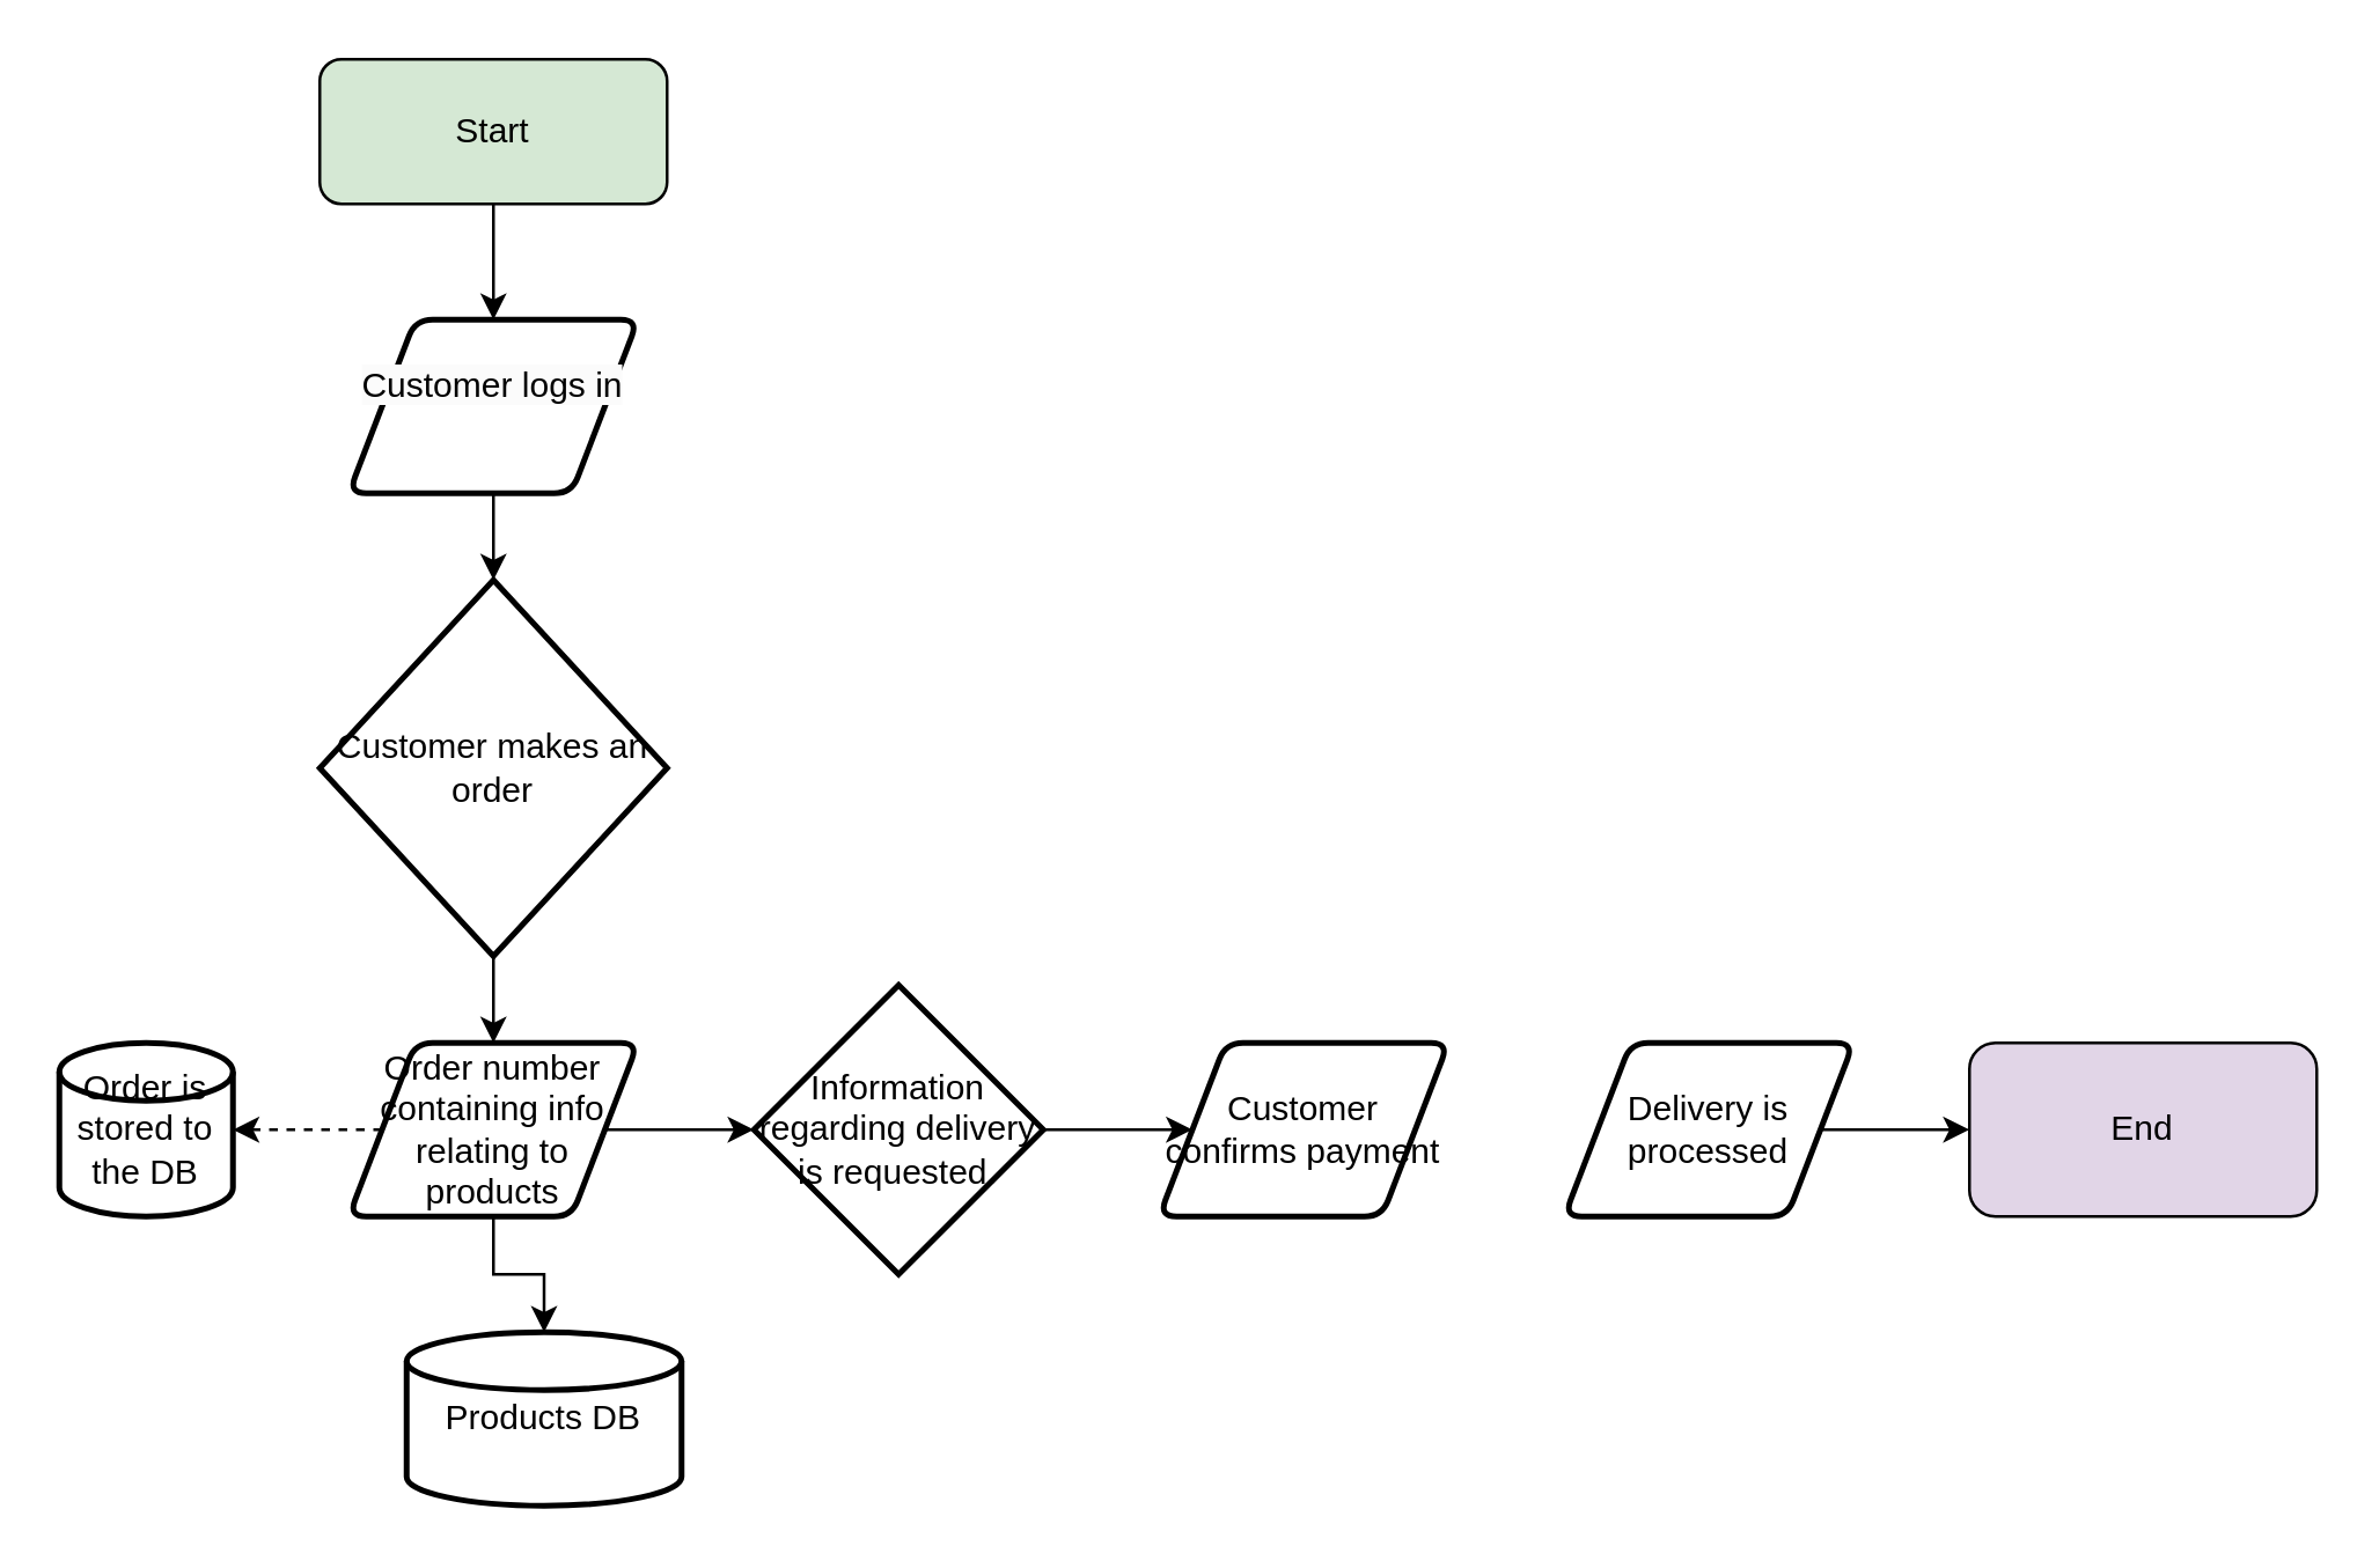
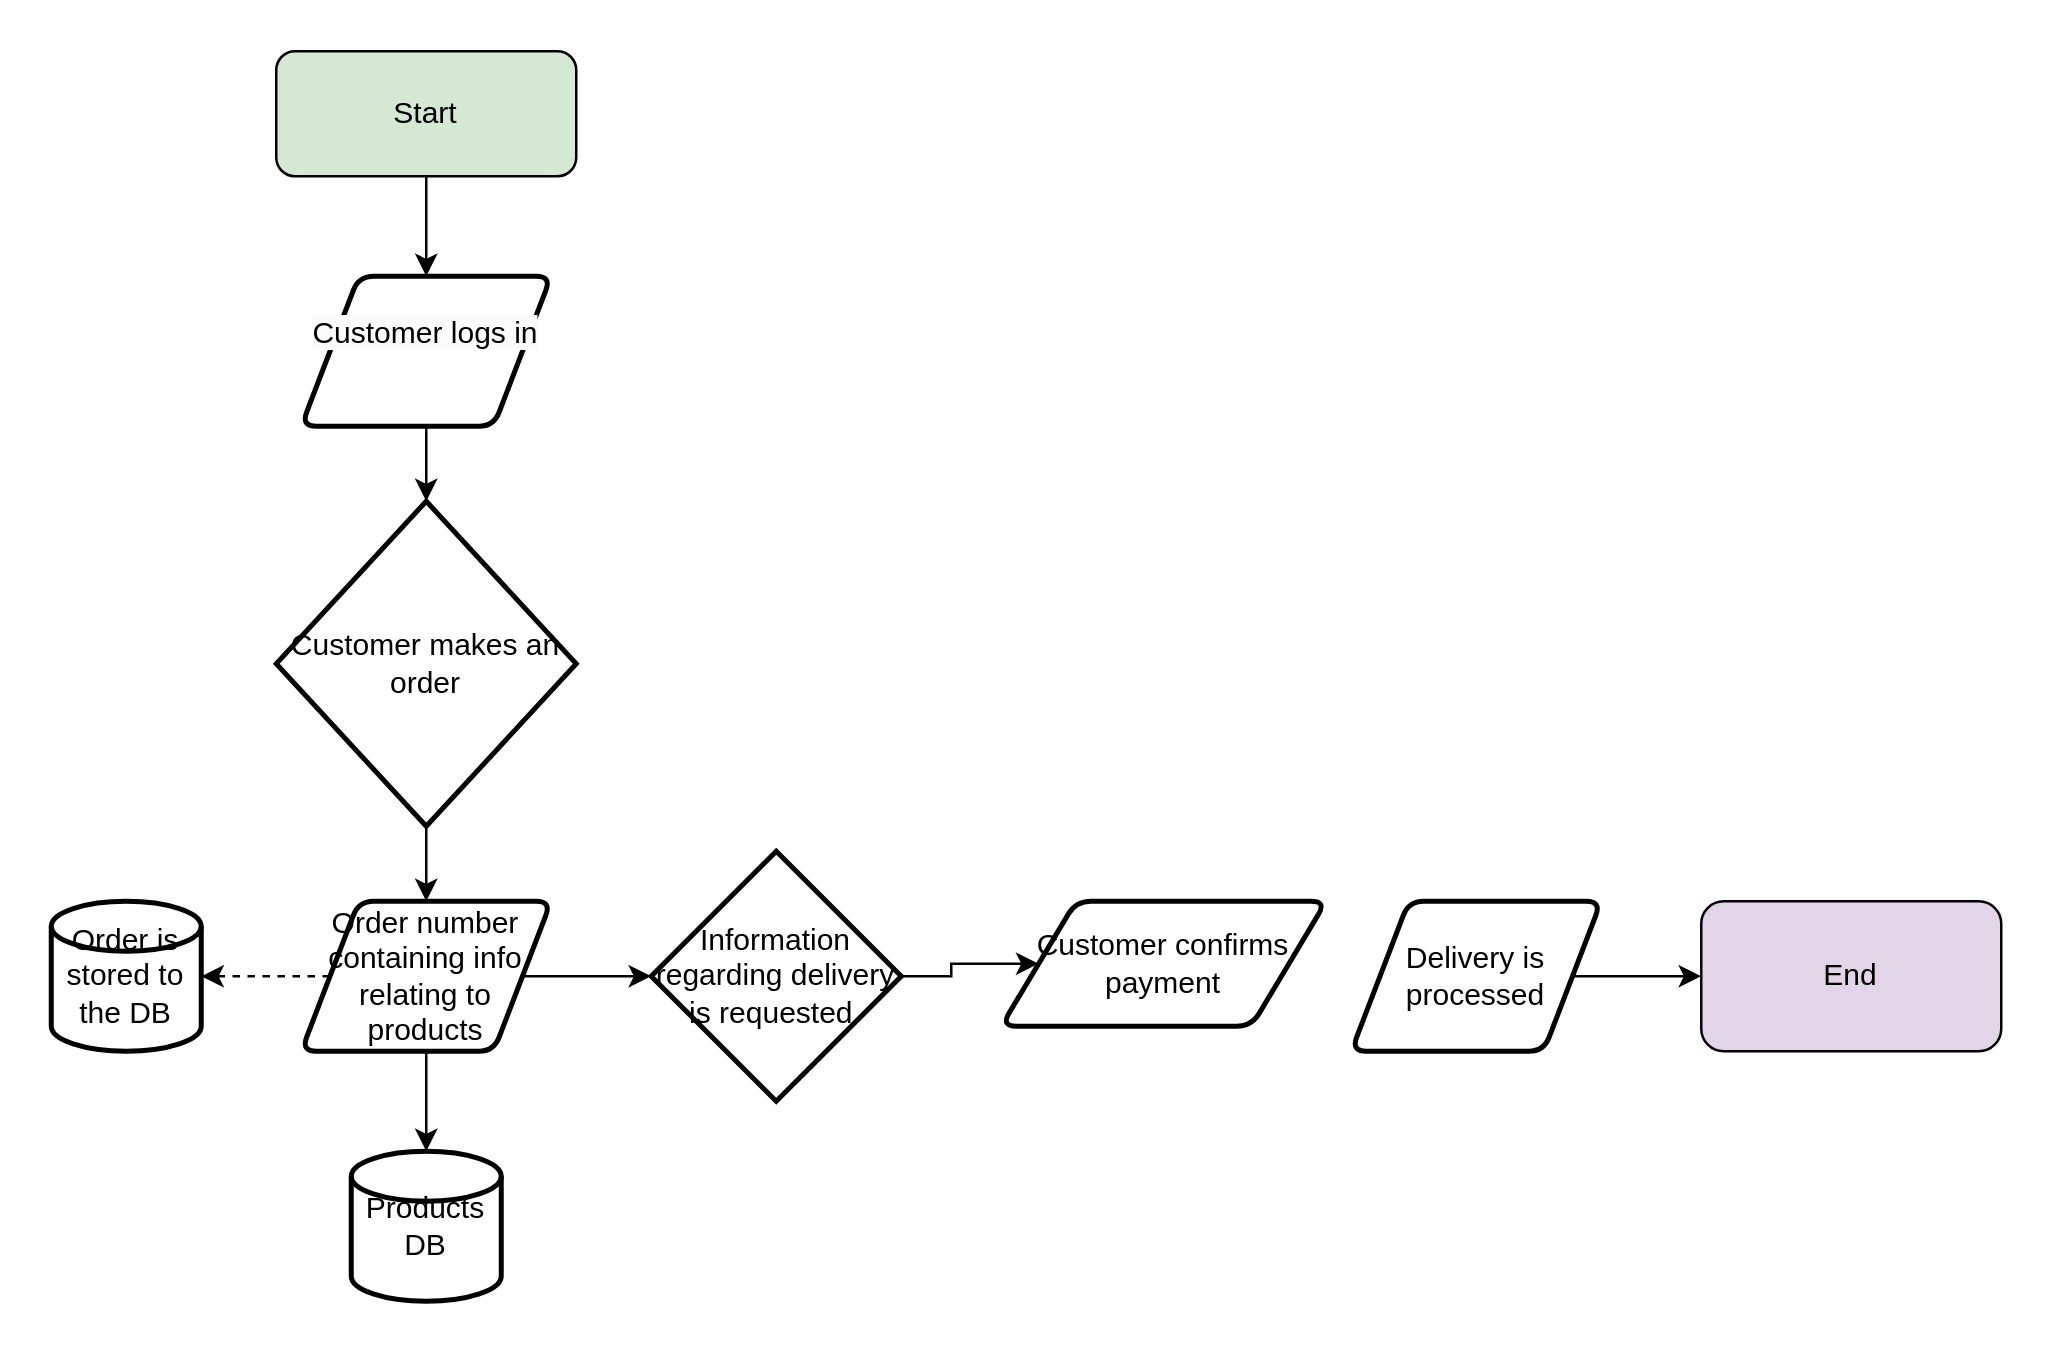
  <mxCell id="0" />
  <mxCell id="1" parent="0" />
  <mxCell id="2" value="&#10;&lt;span style=&quot;color: rgb(0, 0, 0); font-family: Helvetica; font-size: 12px; font-style: normal; font-variant-ligatures: normal; font-variant-caps: normal; font-weight: 400; letter-spacing: normal; orphans: 2; text-align: center; text-indent: 0px; text-transform: none; widows: 2; word-spacing: 0px; -webkit-text-stroke-width: 0px; white-space: normal; background-color: rgb(251, 251, 251); text-decoration-thickness: initial; text-decoration-style: initial; text-decoration-color: initial; display: inline !important; float: none;&quot;&gt;Customer logs in&lt;/span&gt;&#10;&#10;" style="shape=parallelogram;html=1;strokeWidth=2;perimeter=parallelogramPerimeter;whiteSpace=wrap;rounded=1;arcSize=12;size=0.23;" vertex="1" parent="1"><mxGeometry x="120" y="110" width="100" height="60" as="geometry" /></mxCell>
  <mxCell id="3" style="edgeStyle=orthogonalEdgeStyle;rounded=0;orthogonalLoop=1;jettySize=auto;html=1;exitX=0.5;exitY=1;exitDx=0;exitDy=0;exitPerimeter=0;entryX=0.5;entryY=0;entryDx=0;entryDy=0;" edge="1" parent="1" source="4" target="6"><mxGeometry relative="1" as="geometry" /></mxCell>
  <mxCell id="4" value="Customer makes an order" style="strokeWidth=2;html=1;shape=mxgraph.flowchart.decision;whiteSpace=wrap;" vertex="1" parent="1"><mxGeometry x="110" y="200" width="120" height="130" as="geometry" /></mxCell>
  <mxCell id="5" value="Order is stored to the DB" style="strokeWidth=2;html=1;shape=mxgraph.flowchart.database;whiteSpace=wrap;" vertex="1" parent="1"><mxGeometry x="20" y="360" width="60" height="60" as="geometry" /></mxCell>
  <mxCell id="6" value="Order number containing info relating to products" style="shape=parallelogram;html=1;strokeWidth=2;perimeter=parallelogramPerimeter;whiteSpace=wrap;rounded=1;arcSize=12;size=0.23;" vertex="1" parent="1"><mxGeometry x="120" y="360" width="100" height="60" as="geometry" /></mxCell>
- <mxCell id="7" value="Products DB" style="strokeWidth=2;html=1;shape=mxgraph.flowchart.database;whiteSpace=wrap;" vertex="1" parent="1"><mxGeometry x="140" y="460" width="95" height="60" as="geometry" /></mxCell>
+ <mxCell id="7" value="Products DB" style="strokeWidth=2;html=1;shape=mxgraph.flowchart.database;whiteSpace=wrap;" vertex="1" parent="1"><mxGeometry x="140" y="460" width="60" height="60" as="geometry" /></mxCell>
  <mxCell id="8" style="edgeStyle=orthogonalEdgeStyle;rounded=0;orthogonalLoop=1;jettySize=auto;html=1;exitX=1;exitY=0.5;exitDx=0;exitDy=0;exitPerimeter=0;entryX=0;entryY=0.5;entryDx=0;entryDy=0;" edge="1" parent="1" source="9" target="10"><mxGeometry relative="1" as="geometry" /></mxCell>
  <mxCell id="9" value="Information regarding delivery is requested." style="strokeWidth=2;html=1;shape=mxgraph.flowchart.decision;whiteSpace=wrap;" vertex="1" parent="1"><mxGeometry x="260" y="340" width="100" height="100" as="geometry" /></mxCell>
- <mxCell id="10" value="Customer confirms payment" style="shape=parallelogram;html=1;strokeWidth=2;perimeter=parallelogramPerimeter;whiteSpace=wrap;rounded=1;arcSize=12;size=0.23;" vertex="1" parent="1"><mxGeometry x="400" y="360" width="100" height="60" as="geometry" /></mxCell>
+ <mxCell id="10" value="Customer confirms payment" style="shape=parallelogram;html=1;strokeWidth=2;perimeter=parallelogramPerimeter;whiteSpace=wrap;rounded=1;arcSize=12;size=0.23;" vertex="1" parent="1"><mxGeometry x="400" y="360" width="130" height="50" as="geometry" /></mxCell>
  <mxCell id="11" style="edgeStyle=orthogonalEdgeStyle;rounded=0;orthogonalLoop=1;jettySize=auto;html=1;exitX=1;exitY=0.5;exitDx=0;exitDy=0;entryX=0;entryY=0.5;entryDx=0;entryDy=0;" edge="1" parent="1" source="12" target="15"><mxGeometry relative="1" as="geometry" /></mxCell>
  <mxCell id="12" value="Delivery is processed" style="shape=parallelogram;html=1;strokeWidth=2;perimeter=parallelogramPerimeter;whiteSpace=wrap;rounded=1;arcSize=12;size=0.23;" vertex="1" parent="1"><mxGeometry x="540" y="360" width="100" height="60" as="geometry" /></mxCell>
  <mxCell id="13" style="edgeStyle=orthogonalEdgeStyle;rounded=0;orthogonalLoop=1;jettySize=auto;html=1;exitX=0.5;exitY=1;exitDx=0;exitDy=0;entryX=0.5;entryY=0;entryDx=0;entryDy=0;" edge="1" parent="1" source="14" target="2"><mxGeometry relative="1" as="geometry" /></mxCell>
  <mxCell id="14" value="Start" style="rounded=1;whiteSpace=wrap;html=1;fillColor=#d5e8d4;" vertex="1" parent="1"><mxGeometry x="110" y="20" width="120" height="50" as="geometry" /></mxCell>
  <mxCell id="15" value="End" style="rounded=1;whiteSpace=wrap;html=1;fillColor=#e1d5e7;" vertex="1" parent="1"><mxGeometry x="680" y="360" width="120" height="60" as="geometry" /></mxCell>
  <mxCell id="16" style="edgeStyle=orthogonalEdgeStyle;rounded=0;orthogonalLoop=1;jettySize=auto;html=1;entryX=0.5;entryY=0;entryDx=0;entryDy=0;entryPerimeter=0;" edge="1" parent="1" source="2" target="4"><mxGeometry relative="1" as="geometry" /></mxCell>
  <mxCell id="17" style="edgeStyle=orthogonalEdgeStyle;rounded=0;orthogonalLoop=1;jettySize=auto;html=1;entryX=1;entryY=0.5;entryDx=0;entryDy=0;entryPerimeter=0;dashed=1;" edge="1" parent="1" source="6" target="5"><mxGeometry relative="1" as="geometry" /></mxCell>
  <mxCell id="18" style="edgeStyle=orthogonalEdgeStyle;rounded=0;orthogonalLoop=1;jettySize=auto;html=1;exitX=0.5;exitY=1;exitDx=0;exitDy=0;entryX=0.5;entryY=0;entryDx=0;entryDy=0;entryPerimeter=0;" edge="1" parent="1" source="6" target="7"><mxGeometry relative="1" as="geometry" /></mxCell>
  <mxCell id="19" style="edgeStyle=orthogonalEdgeStyle;rounded=0;orthogonalLoop=1;jettySize=auto;html=1;exitX=1;exitY=0.5;exitDx=0;exitDy=0;entryX=0;entryY=0.5;entryDx=0;entryDy=0;entryPerimeter=0;" edge="1" parent="1" source="6" target="9"><mxGeometry relative="1" as="geometry" /></mxCell>
